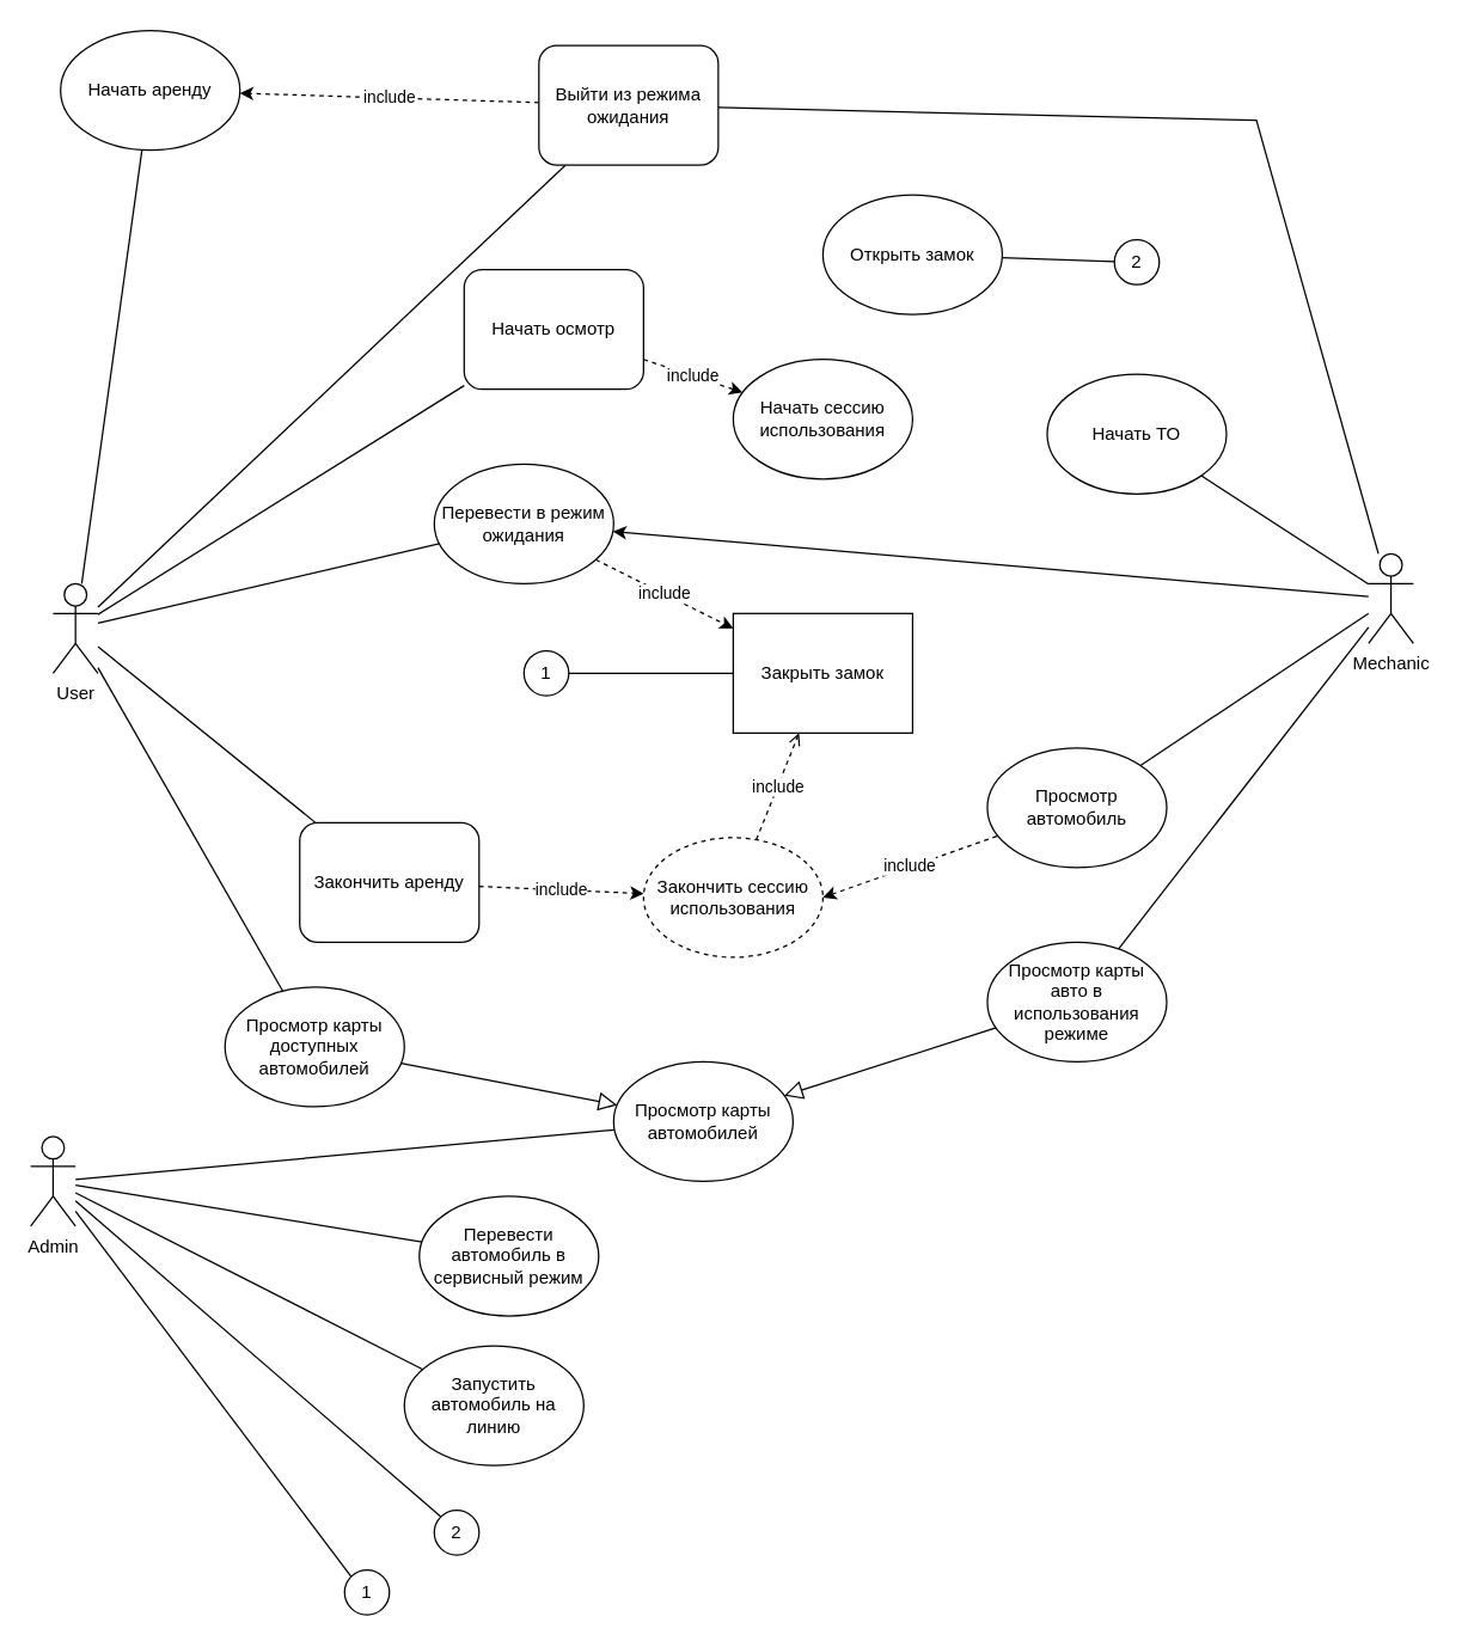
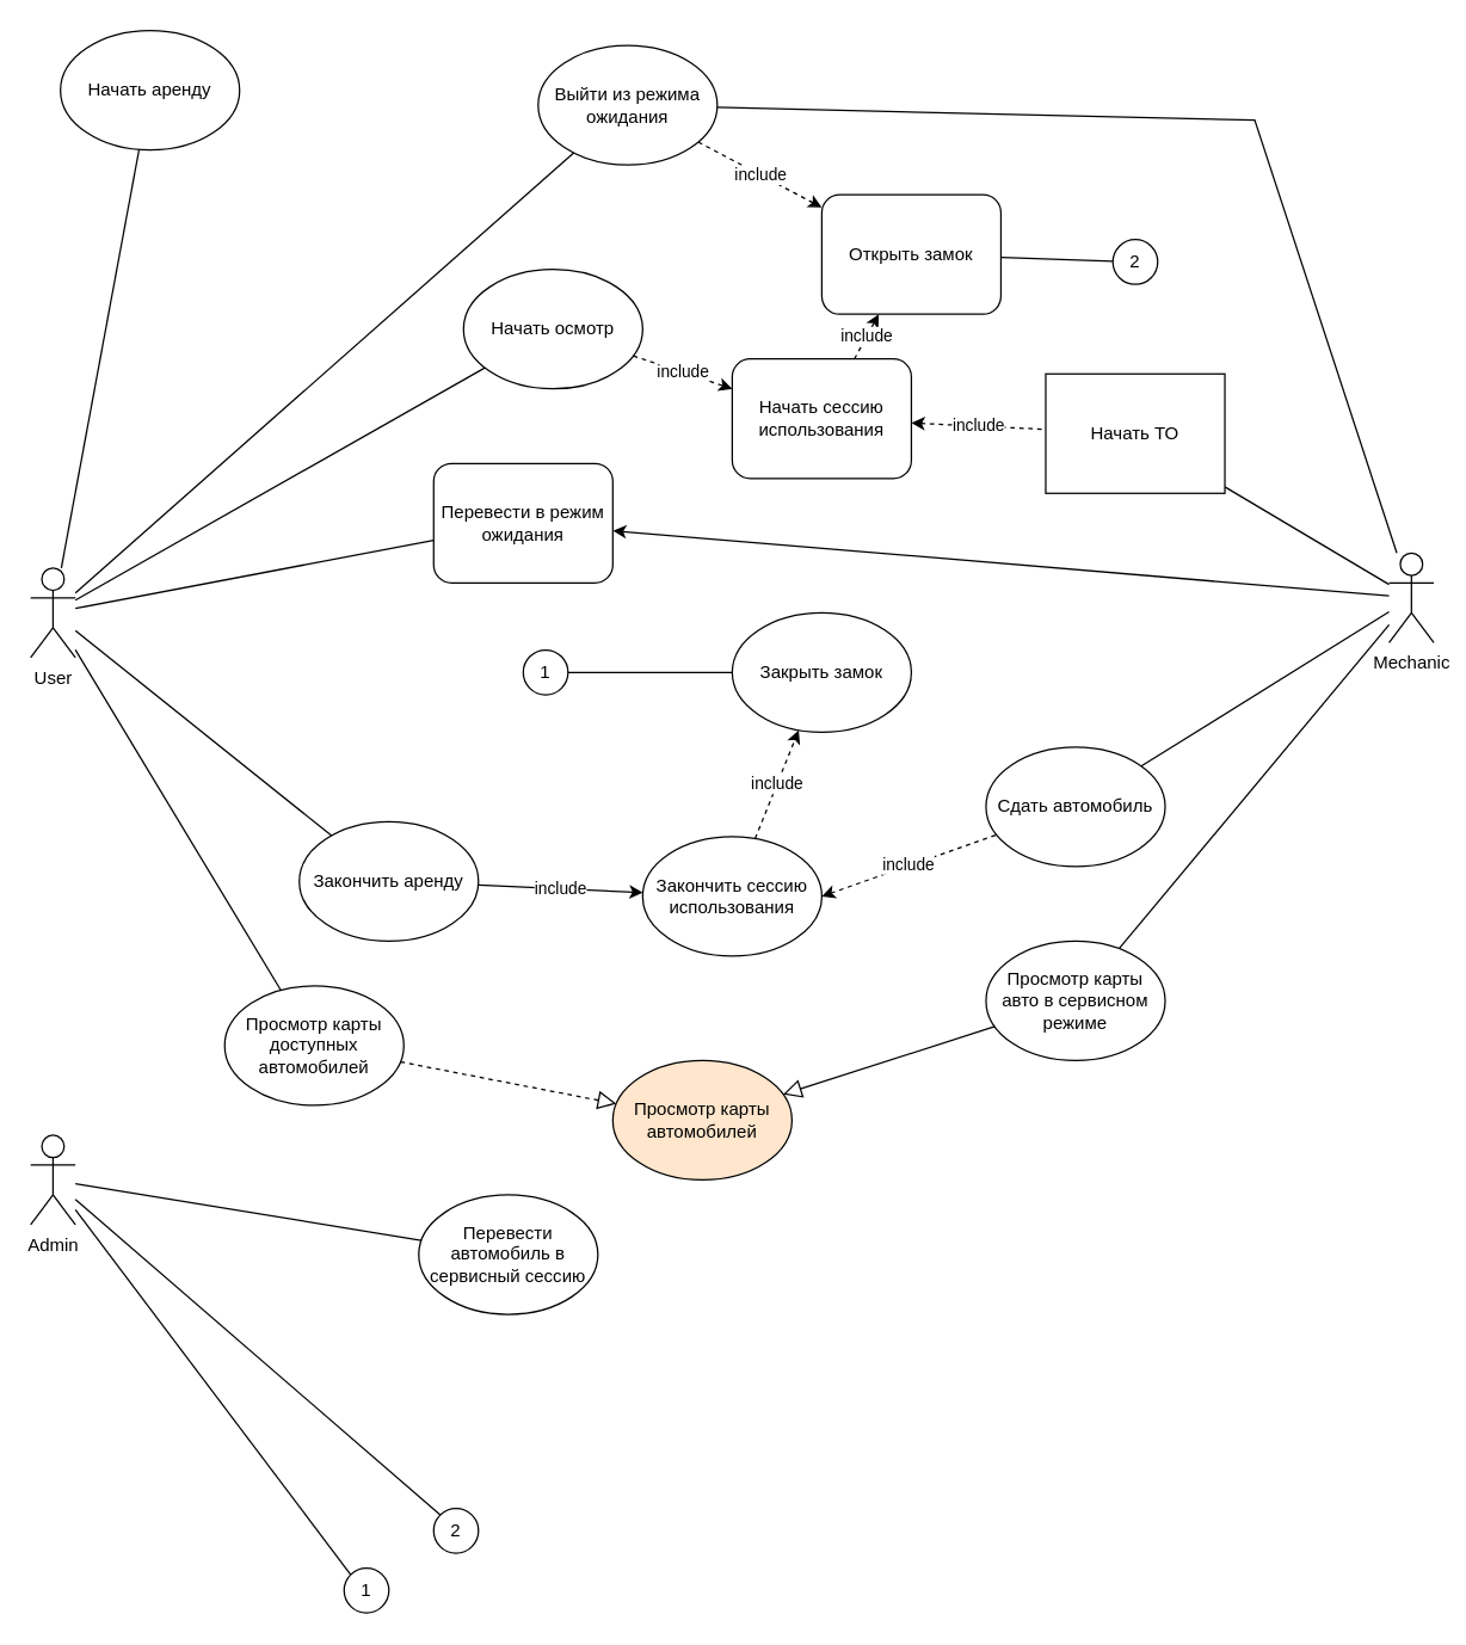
  <mxCell id="0" />
  <mxCell id="1" parent="0" />
  <mxCell id="2" style="rounded=0;orthogonalLoop=1;jettySize=auto;html=1;endArrow=none;endFill=0;" edge="1" parent="1" source="8" target="21"><mxGeometry relative="1" as="geometry" /></mxCell>
  <mxCell id="3" style="rounded=0;orthogonalLoop=1;jettySize=auto;html=1;endArrow=none;endFill=0;" edge="1" parent="1" source="8" target="36"><mxGeometry relative="1" as="geometry" /></mxCell>
  <mxCell id="4" style="rounded=0;orthogonalLoop=1;jettySize=auto;html=1;endArrow=none;endFill=0;" edge="1" parent="1" source="8" target="39"><mxGeometry relative="1" as="geometry" /></mxCell>
  <mxCell id="5" style="rounded=0;orthogonalLoop=1;jettySize=auto;html=1;endArrow=none;endFill=0;" edge="1" parent="1" source="8" target="40"><mxGeometry relative="1" as="geometry" /></mxCell>
  <mxCell id="6" style="rounded=0;orthogonalLoop=1;jettySize=auto;html=1;endArrow=none;endFill=0;" edge="1" parent="1" source="8" target="44"><mxGeometry relative="1" as="geometry" /></mxCell>
  <mxCell id="7" style="rounded=0;orthogonalLoop=1;jettySize=auto;html=1;endArrow=none;endFill=0;" edge="1" parent="1" source="8" target="42"><mxGeometry relative="1" as="geometry" /></mxCell>
- <mxCell id="8" value="User" style="shape=umlActor;verticalLabelPosition=bottom;verticalAlign=top;html=1;outlineConnect=0;" vertex="1" parent="1"><mxGeometry x="35" y="390" width="30" height="60" as="geometry" /></mxCell>
- <mxCell id="9" style="rounded=0;orthogonalLoop=1;jettySize=auto;html=1;endArrow=none;endFill=0;" edge="1" parent="1" source="14" target="31"><mxGeometry relative="1" as="geometry" /></mxCell>
+ <mxCell id="8" value="User" style="shape=umlActor;verticalLabelPosition=bottom;verticalAlign=top;html=1;outlineConnect=0;" vertex="1" parent="1"><mxGeometry x="20" y="380" width="30" height="60" as="geometry" /></mxCell>
  <mxCell id="10" style="rounded=0;orthogonalLoop=1;jettySize=auto;html=1;startArrow=none;startFill=0;endArrow=none;endFill=0;" edge="1" parent="1" source="14" target="37"><mxGeometry relative="1" as="geometry" /></mxCell>
- <mxCell id="11" style="rounded=0;orthogonalLoop=1;jettySize=auto;html=1;endArrow=none;endFill=0;" edge="1" parent="1" source="14" target="38"><mxGeometry relative="1" as="geometry" /></mxCell>
  <mxCell id="12" style="rounded=0;orthogonalLoop=1;jettySize=auto;html=1;entryX=0;entryY=0;entryDx=0;entryDy=0;endArrow=none;endFill=0;" edge="1" parent="1" source="14" target="49"><mxGeometry relative="1" as="geometry"><mxPoint x="240" y="860" as="targetPoint" /></mxGeometry></mxCell>
  <mxCell id="13" style="rounded=0;orthogonalLoop=1;jettySize=auto;html=1;entryX=0;entryY=0;entryDx=0;entryDy=0;endArrow=none;endFill=0;" edge="1" parent="1" source="14" target="50"><mxGeometry relative="1" as="geometry" /></mxCell>
  <mxCell id="14" value="Admin" style="shape=umlActor;verticalLabelPosition=bottom;verticalAlign=top;html=1;outlineConnect=0;" vertex="1" parent="1"><mxGeometry x="20" y="760" width="30" height="60" as="geometry" /></mxCell>
  <mxCell id="15" style="rounded=0;orthogonalLoop=1;jettySize=auto;html=1;" edge="1" parent="1" source="17" target="42"><mxGeometry relative="1" as="geometry" /></mxCell>
  <mxCell id="16" style="rounded=0;orthogonalLoop=1;jettySize=auto;html=1;endArrow=none;endFill=0;" edge="1" parent="1" source="17" target="44"><mxGeometry relative="1" as="geometry"><Array as="points"><mxPoint x="840" y="80" /></Array></mxGeometry></mxCell>
- <mxCell id="17" value="Mechanic" style="shape=umlActor;verticalLabelPosition=bottom;verticalAlign=top;html=1;outlineConnect=0;" vertex="1" parent="1"><mxGeometry x="915" y="370" width="30" height="60" as="geometry" /></mxCell>
+ <mxCell id="17" value="Mechanic" style="shape=umlActor;verticalLabelPosition=bottom;verticalAlign=top;html=1;outlineConnect=0;" vertex="1" parent="1"><mxGeometry x="930" y="370" width="30" height="60" as="geometry" /></mxCell>
  <mxCell id="18" value="include" style="rounded=0;orthogonalLoop=1;jettySize=auto;html=1;endArrow=classic;endFill=1;startArrow=none;startFill=0;dashed=1;" edge="1" parent="1" source="39" target="24"><mxGeometry relative="1" as="geometry" /></mxCell>
- <mxCell id="19" value="include" style="rounded=0;orthogonalLoop=1;jettySize=auto;html=1;endArrow=classic;endFill=1;startArrow=none;startFill=0;dashed=1;" edge="1" parent="1" source="21" target="26"><mxGeometry relative="1" as="geometry" /></mxCell>
- <mxCell id="20" value="include" style="rounded=0;orthogonalLoop=1;jettySize=auto;html=1;dashed=1;endArrow=open;" edge="1" parent="1" source="26" target="46"><mxGeometry relative="1" as="geometry" /></mxCell>
- <mxCell id="21" value="Закончить аренду" style="whiteSpace=wrap;html=1;rounded=1;" vertex="1" parent="1"><mxGeometry x="200" y="550" width="120" height="80" as="geometry" /></mxCell>
- <mxCell id="24" value="Начать сессию использования" style="ellipse;whiteSpace=wrap;html=1;" vertex="1" parent="1"><mxGeometry x="490" y="240" width="120" height="80" as="geometry" /></mxCell>
+ <mxCell id="19" value="include" style="rounded=0;orthogonalLoop=1;jettySize=auto;html=1;endArrow=classic;endFill=1;startArrow=none;startFill=0;dashed=0;" edge="1" parent="1" source="21" target="26"><mxGeometry relative="1" as="geometry" /></mxCell>
+ <mxCell id="20" value="include" style="rounded=0;orthogonalLoop=1;jettySize=auto;html=1;dashed=1;" edge="1" parent="1" source="26" target="46"><mxGeometry relative="1" as="geometry" /></mxCell>
+ <mxCell id="21" value="Закончить аренду" style="ellipse;whiteSpace=wrap;html=1;" vertex="1" parent="1"><mxGeometry x="200" y="550" width="120" height="80" as="geometry" /></mxCell>
+ <mxCell id="22" value="include" style="rounded=0;orthogonalLoop=1;jettySize=auto;html=1;endArrow=none;endFill=0;dashed=1;startArrow=classic;startFill=1;" edge="1" parent="1" source="24" target="28"><mxGeometry relative="1" as="geometry" /></mxCell>
+ <mxCell id="23" value="include" style="rounded=0;orthogonalLoop=1;jettySize=auto;html=1;dashed=1;" edge="1" parent="1" source="24" target="45"><mxGeometry relative="1" as="geometry" /></mxCell>
+ <mxCell id="24" value="Начать сессию использования" style="whiteSpace=wrap;html=1;rounded=1;" vertex="1" parent="1"><mxGeometry x="490" y="240" width="120" height="80" as="geometry" /></mxCell>
  <mxCell id="25" value="include" style="rounded=0;orthogonalLoop=1;jettySize=auto;html=1;exitX=1;exitY=0.5;exitDx=0;exitDy=0;endArrow=none;endFill=0;dashed=1;startArrow=classic;startFill=1;" edge="1" parent="1" source="26" target="30"><mxGeometry relative="1" as="geometry" /></mxCell>
- <mxCell id="26" value="Закончить сессию использования" style="ellipse;whiteSpace=wrap;html=1;dashed=1;" vertex="1" parent="1"><mxGeometry x="430" y="560" width="120" height="80" as="geometry" /></mxCell>
+ <mxCell id="26" value="Закончить сессию использования" style="ellipse;whiteSpace=wrap;html=1;" vertex="1" parent="1"><mxGeometry x="430" y="560" width="120" height="80" as="geometry" /></mxCell>
  <mxCell id="27" style="rounded=0;orthogonalLoop=1;jettySize=auto;html=1;endArrow=none;endFill=0;" edge="1" parent="1" source="28" target="17"><mxGeometry relative="1" as="geometry" /></mxCell>
- <mxCell id="28" value="Начать ТО" style="ellipse;whiteSpace=wrap;html=1;" vertex="1" parent="1"><mxGeometry x="700" y="250" width="120" height="80" as="geometry" /></mxCell>
+ <mxCell id="28" value="Начать ТО" style="whiteSpace=wrap;html=1;rounded=0;" vertex="1" parent="1"><mxGeometry x="700" y="250" width="120" height="80" as="geometry" /></mxCell>
  <mxCell id="29" style="rounded=0;orthogonalLoop=1;jettySize=auto;html=1;endArrow=none;endFill=0;" edge="1" parent="1" source="30" target="17"><mxGeometry relative="1" as="geometry" /></mxCell>
- <mxCell id="30" value="Просмотр автомобиль" style="ellipse;whiteSpace=wrap;html=1;" vertex="1" parent="1"><mxGeometry x="660" y="500" width="120" height="80" as="geometry" /></mxCell>
- <mxCell id="31" value="Просмотр карты автомобилей" style="ellipse;whiteSpace=wrap;html=1;" vertex="1" parent="1"><mxGeometry x="410" y="710" width="120" height="80" as="geometry" /></mxCell>
+ <mxCell id="30" value="Сдать автомобиль" style="ellipse;whiteSpace=wrap;html=1;" vertex="1" parent="1"><mxGeometry x="660" y="500" width="120" height="80" as="geometry" /></mxCell>
+ <mxCell id="31" value="Просмотр карты автомобилей" style="ellipse;whiteSpace=wrap;html=1;fillColor=#ffe6cc;" vertex="1" parent="1"><mxGeometry x="410" y="710" width="120" height="80" as="geometry" /></mxCell>
  <mxCell id="32" style="rounded=0;orthogonalLoop=1;jettySize=auto;html=1;endArrow=block;endFill=0;endSize=10;" edge="1" parent="1" source="34" target="31"><mxGeometry relative="1" as="geometry" /></mxCell>
  <mxCell id="33" style="rounded=0;orthogonalLoop=1;jettySize=auto;html=1;endArrow=none;endFill=0;" edge="1" parent="1" source="34" target="17"><mxGeometry relative="1" as="geometry" /></mxCell>
- <mxCell id="34" value="Просмотр карты авто в использования режиме" style="ellipse;whiteSpace=wrap;html=1;" vertex="1" parent="1"><mxGeometry x="660" y="630" width="120" height="80" as="geometry" /></mxCell>
- <mxCell id="35" style="rounded=0;orthogonalLoop=1;jettySize=auto;html=1;endArrow=block;endFill=0;endSize=10;" edge="1" parent="1" source="36" target="31"><mxGeometry relative="1" as="geometry"><mxPoint x="190" y="703" as="targetPoint" /></mxGeometry></mxCell>
+ <mxCell id="34" value="Просмотр карты авто в сервисном режиме" style="ellipse;whiteSpace=wrap;html=1;" vertex="1" parent="1"><mxGeometry x="660" y="630" width="120" height="80" as="geometry" /></mxCell>
+ <mxCell id="35" style="rounded=0;orthogonalLoop=1;jettySize=auto;html=1;endArrow=block;endFill=0;endSize=10;dashed=1;" edge="1" parent="1" source="36" target="31"><mxGeometry relative="1" as="geometry"><mxPoint x="190" y="703" as="targetPoint" /></mxGeometry></mxCell>
  <mxCell id="36" value="Просмотр карты доступных автомобилей" style="ellipse;whiteSpace=wrap;html=1;" vertex="1" parent="1"><mxGeometry x="150" y="660" width="120" height="80" as="geometry" /></mxCell>
- <mxCell id="37" value="Перевести автомобиль в сервисный режим" style="ellipse;whiteSpace=wrap;html=1;" vertex="1" parent="1"><mxGeometry x="280" y="800" width="120" height="80" as="geometry" /></mxCell>
- <mxCell id="38" value="Запустить автомобиль на линию" style="ellipse;whiteSpace=wrap;html=1;" vertex="1" parent="1"><mxGeometry x="270" y="900" width="120" height="80" as="geometry" /></mxCell>
- <mxCell id="39" value="Начать осмотр" style="whiteSpace=wrap;html=1;rounded=1;" vertex="1" parent="1"><mxGeometry x="310" y="180" width="120" height="80" as="geometry" /></mxCell>
+ <mxCell id="37" value="Перевести автомобиль в сервисный сессию" style="ellipse;whiteSpace=wrap;html=1;" vertex="1" parent="1"><mxGeometry x="280" y="800" width="120" height="80" as="geometry" /></mxCell>
+ <mxCell id="39" value="Начать осмотр" style="ellipse;whiteSpace=wrap;html=1;" vertex="1" parent="1"><mxGeometry x="310" y="180" width="120" height="80" as="geometry" /></mxCell>
  <mxCell id="40" value="Начать аренду" style="ellipse;whiteSpace=wrap;html=1;" vertex="1" parent="1"><mxGeometry x="40" y="20" width="120" height="80" as="geometry" /></mxCell>
- <mxCell id="41" value="include" style="rounded=0;orthogonalLoop=1;jettySize=auto;html=1;dashed=1;" edge="1" parent="1" source="42" target="46"><mxGeometry relative="1" as="geometry" /></mxCell>
- <mxCell id="42" value="Перевести в режим ожидания" style="ellipse;whiteSpace=wrap;html=1;" vertex="1" parent="1"><mxGeometry x="290" y="310" width="120" height="80" as="geometry" /></mxCell>
- <mxCell id="43" value="include" style="rounded=0;orthogonalLoop=1;jettySize=auto;html=1;dashed=1;" edge="1" parent="1" source="44" target="40"><mxGeometry relative="1" as="geometry" /></mxCell>
- <mxCell id="44" value="Выйти из режима ожидания" style="whiteSpace=wrap;html=1;rounded=1;" vertex="1" parent="1"><mxGeometry x="360" y="30" width="120" height="80" as="geometry" /></mxCell>
- <mxCell id="45" value="Открыть замок" style="ellipse;whiteSpace=wrap;html=1;" vertex="1" parent="1"><mxGeometry x="550" y="130" width="120" height="80" as="geometry" /></mxCell>
- <mxCell id="46" value="Закрыть замок" style="whiteSpace=wrap;html=1;rounded=0;" vertex="1" parent="1"><mxGeometry x="490" y="410" width="120" height="80" as="geometry" /></mxCell>
+ <mxCell id="42" value="Перевести в режим ожидания" style="whiteSpace=wrap;html=1;rounded=1;" vertex="1" parent="1"><mxGeometry x="290" y="310" width="120" height="80" as="geometry" /></mxCell>
+ <mxCell id="43" value="include" style="rounded=0;orthogonalLoop=1;jettySize=auto;html=1;dashed=1;" edge="1" parent="1" source="44" target="45"><mxGeometry relative="1" as="geometry" /></mxCell>
+ <mxCell id="44" value="Выйти из режима ожидания" style="ellipse;whiteSpace=wrap;html=1;" vertex="1" parent="1"><mxGeometry x="360" y="30" width="120" height="80" as="geometry" /></mxCell>
+ <mxCell id="45" value="Открыть замок" style="whiteSpace=wrap;html=1;rounded=1;" vertex="1" parent="1"><mxGeometry x="550" y="130" width="120" height="80" as="geometry" /></mxCell>
+ <mxCell id="46" value="Закрыть замок" style="ellipse;whiteSpace=wrap;html=1;" vertex="1" parent="1"><mxGeometry x="490" y="410" width="120" height="80" as="geometry" /></mxCell>
  <mxCell id="47" style="rounded=0;orthogonalLoop=1;jettySize=auto;html=1;endArrow=none;endFill=0;" edge="1" parent="1" source="48" target="46"><mxGeometry relative="1" as="geometry" /></mxCell>
  <mxCell id="48" value="1" style="ellipse;whiteSpace=wrap;html=1;aspect=fixed;" vertex="1" parent="1"><mxGeometry x="350" y="435" width="30" height="30" as="geometry" /></mxCell>
  <mxCell id="49" value="1" style="ellipse;whiteSpace=wrap;html=1;aspect=fixed;" vertex="1" parent="1"><mxGeometry x="230" y="1050" width="30" height="30" as="geometry" /></mxCell>
  <mxCell id="50" value="2" style="ellipse;whiteSpace=wrap;html=1;aspect=fixed;" vertex="1" parent="1"><mxGeometry x="290" y="1010" width="30" height="30" as="geometry" /></mxCell>
  <mxCell id="51" style="rounded=0;orthogonalLoop=1;jettySize=auto;html=1;endArrow=none;endFill=0;" edge="1" parent="1" source="52" target="45"><mxGeometry relative="1" as="geometry" /></mxCell>
  <mxCell id="52" value="2" style="ellipse;whiteSpace=wrap;html=1;aspect=fixed;" vertex="1" parent="1"><mxGeometry x="745" y="160" width="30" height="30" as="geometry" /></mxCell>
